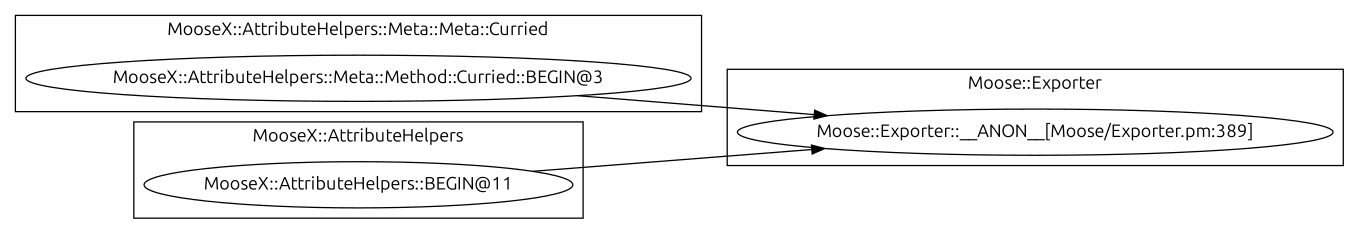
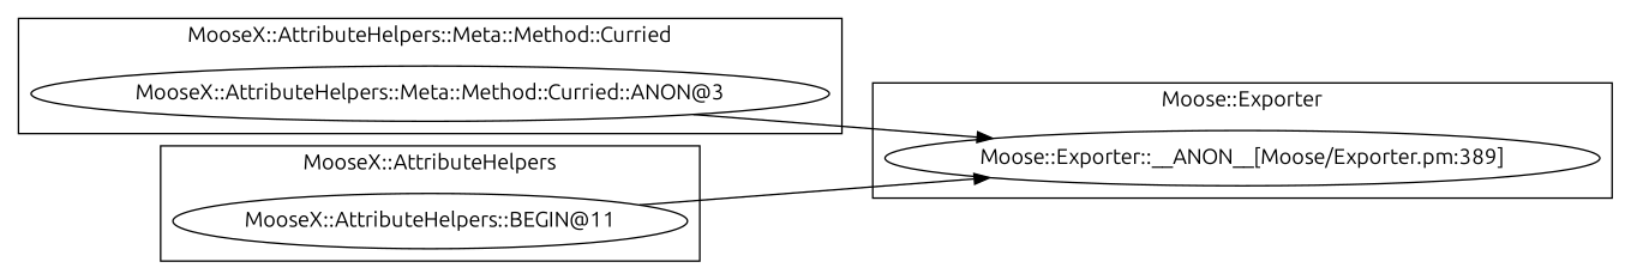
  digraph {
    fontname=Ubuntu
    rankdir=LR
    node [fontname=Ubuntu]
    edge [fontname=Ubuntu]
    "Moose::Exporter::__ANON__[Moose/Exporter.pm:389]"
-   "MooseX::AttributeHelpers::Meta::Method::Curried::BEGIN@3"
+   "MooseX::AttributeHelpers::Meta::Method::Curried::BEGIN@3" [label="MooseX::AttributeHelpers::Meta::Method::Curried::ANON@3"]
    "MooseX::AttributeHelpers::BEGIN@11"
    subgraph cluster_1 {
      label="Moose::Exporter"
      "Moose::Exporter::__ANON__[Moose/Exporter.pm:389]"
    }
    subgraph cluster_2 {
-     label="MooseX::AttributeHelpers::Meta::Meta::Curried"
+     label="MooseX::AttributeHelpers::Meta::Method::Curried"
      "MooseX::AttributeHelpers::Meta::Method::Curried::BEGIN@3"
    }
    subgraph cluster_3 {
      label="MooseX::AttributeHelpers"
      "MooseX::AttributeHelpers::BEGIN@11"
    }
    "MooseX::AttributeHelpers::Meta::Method::Curried::BEGIN@3" -> "Moose::Exporter::__ANON__[Moose/Exporter.pm:389]"
    "MooseX::AttributeHelpers::BEGIN@11" -> "Moose::Exporter::__ANON__[Moose/Exporter.pm:389]"
  }
